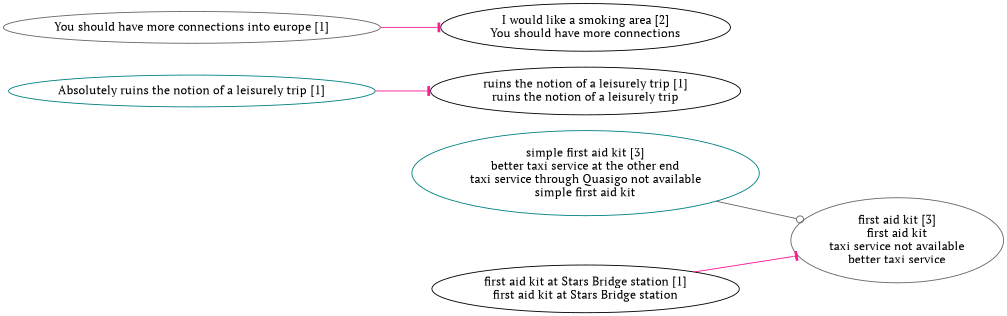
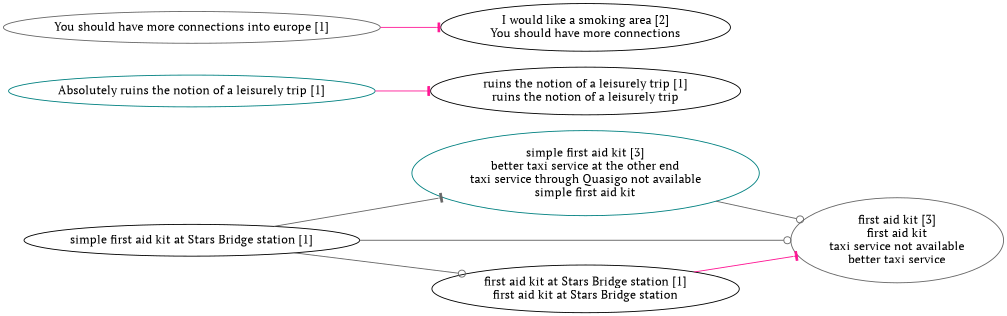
  digraph {
    rankdir=LR
    fontname="PT Serif"
    node [color=black fontname="PT Serif"]
    edge [color=gray40 arrowhead=tee fontname="PT Serif"]
    "simple first aid kit [3]\nbetter taxi service at the other end\ntaxi service through Quasigo not available\nsimple first aid kit" [color=teal]
    "first aid kit [3]\nfirst aid kit\ntaxi service not available\nbetter taxi service" [color=gray40]
    "Absolutely ruins the notion of a leisurely trip [1]" [color=teal]
    "ruins the notion of a leisurely trip [1]\nruins the notion of a leisurely trip"
    "You should have more connections into europe [1]" [color=gray40]
    "I would like a smoking area [2]\nYou should have more connections"
+   "simple first aid kit at Stars Bridge station [1]"
    "first aid kit at Stars Bridge station [1]\nfirst aid kit at Stars Bridge station"
    "simple first aid kit [3]\nbetter taxi service at the other end\ntaxi service through Quasigo not available\nsimple first aid kit" -> "first aid kit [3]\nfirst aid kit\ntaxi service not available\nbetter taxi service" [arrowhead=odot]
    "Absolutely ruins the notion of a leisurely trip [1]" -> "ruins the notion of a leisurely trip [1]\nruins the notion of a leisurely trip" [color=deeppink]
    "You should have more connections into europe [1]" -> "I would like a smoking area [2]\nYou should have more connections" [color=deeppink]
+   "simple first aid kit at Stars Bridge station [1]" -> "simple first aid kit [3]\nbetter taxi service at the other end\ntaxi service through Quasigo not available\nsimple first aid kit"
+   "simple first aid kit at Stars Bridge station [1]" -> "first aid kit [3]\nfirst aid kit\ntaxi service not available\nbetter taxi service" [arrowhead=odot]
+   "simple first aid kit at Stars Bridge station [1]" -> "first aid kit at Stars Bridge station [1]\nfirst aid kit at Stars Bridge station" [arrowhead=odot]
    "first aid kit at Stars Bridge station [1]\nfirst aid kit at Stars Bridge station" -> "first aid kit [3]\nfirst aid kit\ntaxi service not available\nbetter taxi service" [color=deeppink]
  }
